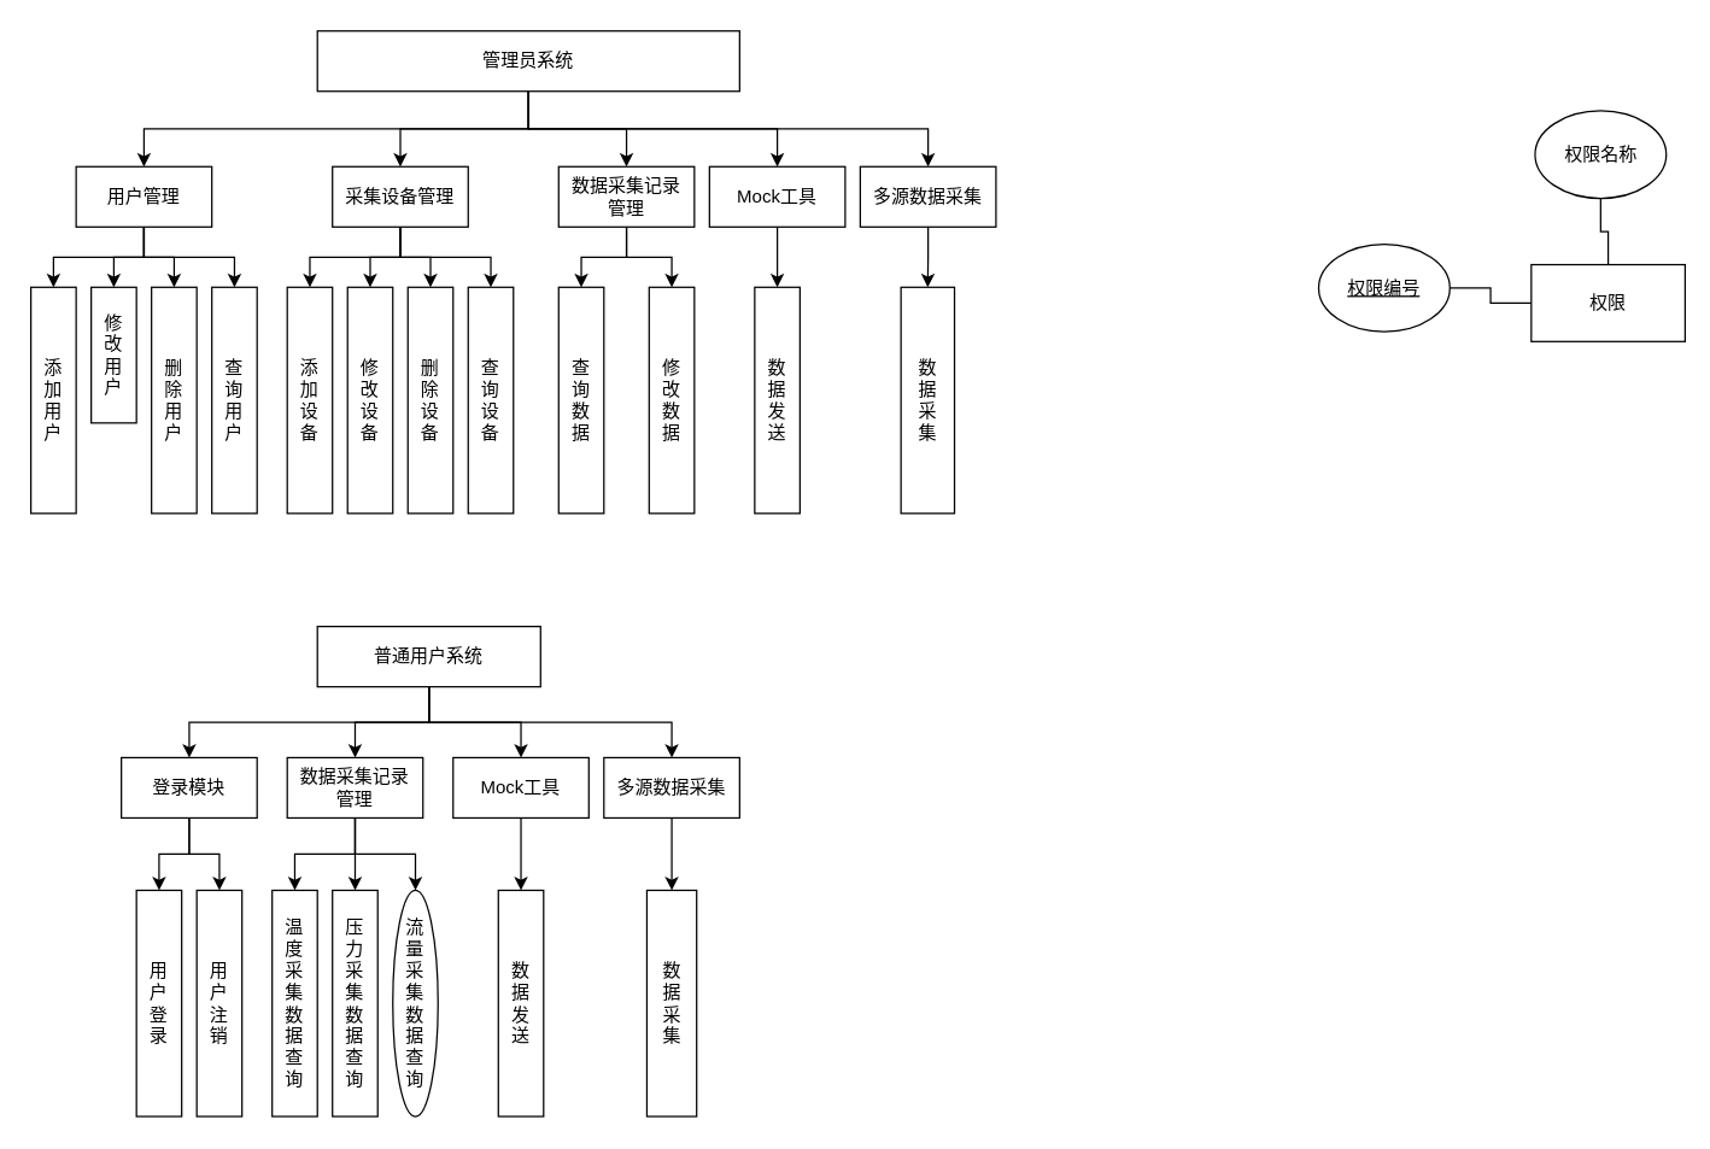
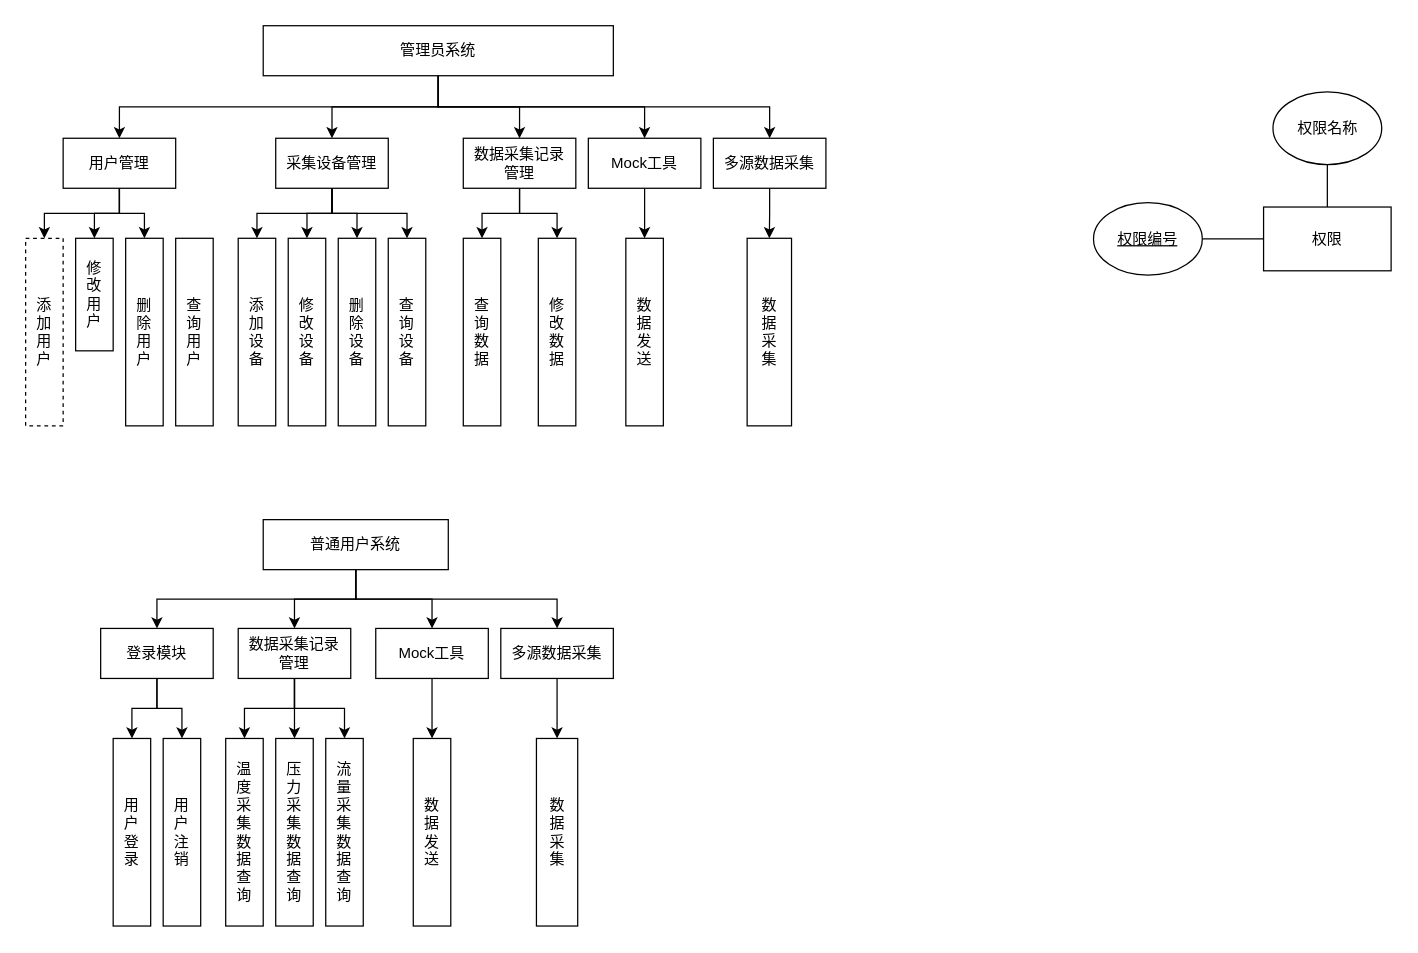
  <mxCell id="0" />
  <mxCell id="1" parent="0" />
  <mxCell id="2" style="edgeStyle=orthogonalEdgeStyle;rounded=0;orthogonalLoop=1;jettySize=auto;html=1;exitX=0.5;exitY=1;exitDx=0;exitDy=0;entryX=0.5;entryY=0;entryDx=0;entryDy=0;" parent="1" source="7" target="12" edge="1"><mxGeometry relative="1" as="geometry" /></mxCell>
  <mxCell id="3" style="edgeStyle=orthogonalEdgeStyle;rounded=0;orthogonalLoop=1;jettySize=auto;html=1;exitX=0.5;exitY=1;exitDx=0;exitDy=0;entryX=0.5;entryY=0;entryDx=0;entryDy=0;" parent="1" source="7" target="28" edge="1"><mxGeometry relative="1" as="geometry" /></mxCell>
  <mxCell id="4" style="edgeStyle=orthogonalEdgeStyle;rounded=0;orthogonalLoop=1;jettySize=auto;html=1;exitX=0.5;exitY=1;exitDx=0;exitDy=0;" parent="1" source="7" target="19" edge="1"><mxGeometry relative="1" as="geometry" /></mxCell>
  <mxCell id="5" style="edgeStyle=orthogonalEdgeStyle;rounded=0;orthogonalLoop=1;jettySize=auto;html=1;exitX=0.5;exitY=1;exitDx=0;exitDy=0;" parent="1" source="7" target="14" edge="1"><mxGeometry relative="1" as="geometry" /></mxCell>
  <mxCell id="6" style="edgeStyle=orthogonalEdgeStyle;rounded=0;orthogonalLoop=1;jettySize=auto;html=1;exitX=0.5;exitY=1;exitDx=0;exitDy=0;entryX=0.5;entryY=0;entryDx=0;entryDy=0;" parent="1" source="7" target="16" edge="1"><mxGeometry relative="1" as="geometry" /></mxCell>
  <mxCell id="7" value="管理员系统" style="rounded=0;whiteSpace=wrap;html=1;" parent="1" vertex="1"><mxGeometry x="210" y="20" width="280" height="40" as="geometry" /></mxCell>
  <mxCell id="8" style="edgeStyle=orthogonalEdgeStyle;rounded=0;orthogonalLoop=1;jettySize=auto;html=1;exitX=0.5;exitY=1;exitDx=0;exitDy=0;entryX=0.5;entryY=0;entryDx=0;entryDy=0;" parent="1" source="12" target="20" edge="1"><mxGeometry relative="1" as="geometry"><Array as="points"><mxPoint x="95" y="170" /><mxPoint x="35" y="170" /></Array></mxGeometry></mxCell>
  <mxCell id="9" style="edgeStyle=orthogonalEdgeStyle;rounded=0;orthogonalLoop=1;jettySize=auto;html=1;exitX=0.5;exitY=1;exitDx=0;exitDy=0;entryX=0.5;entryY=0;entryDx=0;entryDy=0;" parent="1" source="12" target="21" edge="1"><mxGeometry relative="1" as="geometry" /></mxCell>
  <mxCell id="10" style="edgeStyle=orthogonalEdgeStyle;rounded=0;orthogonalLoop=1;jettySize=auto;html=1;exitX=0.5;exitY=1;exitDx=0;exitDy=0;entryX=0.5;entryY=0;entryDx=0;entryDy=0;" parent="1" source="12" target="22" edge="1"><mxGeometry relative="1" as="geometry" /></mxCell>
- <mxCell id="11" style="edgeStyle=orthogonalEdgeStyle;rounded=0;orthogonalLoop=1;jettySize=auto;html=1;exitX=0.5;exitY=1;exitDx=0;exitDy=0;entryX=0.5;entryY=0;entryDx=0;entryDy=0;" parent="1" source="12" target="23" edge="1"><mxGeometry relative="1" as="geometry" /></mxCell>
  <mxCell id="12" value="用户管理" style="rounded=0;whiteSpace=wrap;html=1;" parent="1" vertex="1"><mxGeometry x="50" y="110" width="90" height="40" as="geometry" /></mxCell>
  <mxCell id="13" style="edgeStyle=orthogonalEdgeStyle;rounded=0;orthogonalLoop=1;jettySize=auto;html=1;exitX=0.5;exitY=1;exitDx=0;exitDy=0;entryX=0.5;entryY=0;entryDx=0;entryDy=0;" parent="1" source="14" target="33" edge="1"><mxGeometry relative="1" as="geometry" /></mxCell>
  <mxCell id="14" value="Mock工具" style="rounded=0;whiteSpace=wrap;html=1;" parent="1" vertex="1"><mxGeometry x="470" y="110" width="90" height="40" as="geometry" /></mxCell>
  <mxCell id="15" style="edgeStyle=orthogonalEdgeStyle;rounded=0;orthogonalLoop=1;jettySize=auto;html=1;exitX=0.5;exitY=1;exitDx=0;exitDy=0;entryX=0.5;entryY=0;entryDx=0;entryDy=0;" parent="1" source="16" target="34" edge="1"><mxGeometry relative="1" as="geometry" /></mxCell>
  <mxCell id="16" value="多源数据采集" style="rounded=0;whiteSpace=wrap;html=1;" parent="1" vertex="1"><mxGeometry x="570" y="110" width="90" height="40" as="geometry" /></mxCell>
  <mxCell id="17" style="edgeStyle=orthogonalEdgeStyle;rounded=0;orthogonalLoop=1;jettySize=auto;html=1;exitX=0.5;exitY=1;exitDx=0;exitDy=0;" parent="1" source="19" target="35" edge="1"><mxGeometry relative="1" as="geometry" /></mxCell>
  <mxCell id="18" style="edgeStyle=orthogonalEdgeStyle;rounded=0;orthogonalLoop=1;jettySize=auto;html=1;exitX=0.5;exitY=1;exitDx=0;exitDy=0;" parent="1" source="19" target="36" edge="1"><mxGeometry relative="1" as="geometry" /></mxCell>
  <mxCell id="19" value="数据采集&lt;span style=&quot;background-color: transparent; color: light-dark(rgb(0, 0, 0), rgb(255, 255, 255));&quot;&gt;记录&lt;/span&gt;&lt;div&gt;&lt;span style=&quot;background-color: transparent; color: light-dark(rgb(0, 0, 0), rgb(255, 255, 255));&quot;&gt;管理&lt;/span&gt;&lt;/div&gt;" style="rounded=0;whiteSpace=wrap;html=1;" parent="1" vertex="1"><mxGeometry x="370" y="110" width="90" height="40" as="geometry" /></mxCell>
- <mxCell id="20" value="添&lt;div&gt;加&lt;/div&gt;&lt;div&gt;用&lt;/div&gt;&lt;div&gt;户&lt;/div&gt;" style="rounded=0;whiteSpace=wrap;html=1;" parent="1" vertex="1"><mxGeometry x="20" y="190" width="30" height="150" as="geometry" /></mxCell>
+ <mxCell id="20" value="添&lt;div&gt;加&lt;/div&gt;&lt;div&gt;用&lt;/div&gt;&lt;div&gt;户&lt;/div&gt;" style="rounded=0;whiteSpace=wrap;html=1;dashed=1;" parent="1" vertex="1"><mxGeometry x="20" y="190" width="30" height="150" as="geometry" /></mxCell>
  <mxCell id="21" value="修&lt;div&gt;改&lt;/div&gt;&lt;div&gt;用&lt;/div&gt;&lt;div&gt;户&lt;/div&gt;" style="rounded=0;whiteSpace=wrap;html=1;" parent="1" vertex="1"><mxGeometry x="60" y="190" width="30" height="90" as="geometry" /></mxCell>
  <mxCell id="22" value="删&lt;div&gt;除&lt;/div&gt;&lt;div&gt;用&lt;/div&gt;&lt;div&gt;户&lt;/div&gt;" style="rounded=0;whiteSpace=wrap;html=1;" parent="1" vertex="1"><mxGeometry x="100" y="190" width="30" height="150" as="geometry" /></mxCell>
  <mxCell id="23" value="查&lt;div&gt;询&lt;/div&gt;&lt;div&gt;用&lt;/div&gt;&lt;div&gt;户&lt;/div&gt;" style="rounded=0;whiteSpace=wrap;html=1;" parent="1" vertex="1"><mxGeometry x="140" y="190" width="30" height="150" as="geometry" /></mxCell>
  <mxCell id="24" style="edgeStyle=orthogonalEdgeStyle;rounded=0;orthogonalLoop=1;jettySize=auto;html=1;exitX=0.5;exitY=1;exitDx=0;exitDy=0;entryX=0.5;entryY=0;entryDx=0;entryDy=0;" parent="1" source="28" target="29" edge="1"><mxGeometry relative="1" as="geometry" /></mxCell>
  <mxCell id="25" style="edgeStyle=orthogonalEdgeStyle;rounded=0;orthogonalLoop=1;jettySize=auto;html=1;exitX=0.5;exitY=1;exitDx=0;exitDy=0;entryX=0.5;entryY=0;entryDx=0;entryDy=0;" parent="1" source="28" target="30" edge="1"><mxGeometry relative="1" as="geometry" /></mxCell>
  <mxCell id="26" style="edgeStyle=orthogonalEdgeStyle;rounded=0;orthogonalLoop=1;jettySize=auto;html=1;exitX=0.5;exitY=1;exitDx=0;exitDy=0;entryX=0.5;entryY=0;entryDx=0;entryDy=0;" parent="1" source="28" target="31" edge="1"><mxGeometry relative="1" as="geometry" /></mxCell>
  <mxCell id="27" style="edgeStyle=orthogonalEdgeStyle;rounded=0;orthogonalLoop=1;jettySize=auto;html=1;exitX=0.5;exitY=1;exitDx=0;exitDy=0;entryX=0.5;entryY=0;entryDx=0;entryDy=0;" parent="1" source="28" target="32" edge="1"><mxGeometry relative="1" as="geometry" /></mxCell>
  <mxCell id="28" value="采集设备管理" style="rounded=0;whiteSpace=wrap;html=1;" parent="1" vertex="1"><mxGeometry x="220" y="110" width="90" height="40" as="geometry" /></mxCell>
  <mxCell id="29" value="添&lt;div&gt;加&lt;/div&gt;&lt;div&gt;设&lt;/div&gt;&lt;div&gt;备&lt;/div&gt;" style="rounded=0;whiteSpace=wrap;html=1;" parent="1" vertex="1"><mxGeometry x="190" y="190" width="30" height="150" as="geometry" /></mxCell>
  <mxCell id="30" value="修&lt;div&gt;改&lt;div&gt;设&lt;/div&gt;&lt;div&gt;备&lt;/div&gt;&lt;/div&gt;" style="rounded=0;whiteSpace=wrap;html=1;" parent="1" vertex="1"><mxGeometry x="230" y="190" width="30" height="150" as="geometry" /></mxCell>
  <mxCell id="31" value="删&lt;div&gt;除&lt;/div&gt;&lt;div&gt;设&lt;/div&gt;&lt;div&gt;备&lt;/div&gt;" style="rounded=0;whiteSpace=wrap;html=1;" parent="1" vertex="1"><mxGeometry x="270" y="190" width="30" height="150" as="geometry" /></mxCell>
  <mxCell id="32" value="查&lt;div&gt;询&lt;/div&gt;&lt;div&gt;设&lt;/div&gt;&lt;div&gt;备&lt;/div&gt;" style="rounded=0;whiteSpace=wrap;html=1;" parent="1" vertex="1"><mxGeometry x="310" y="190" width="30" height="150" as="geometry" /></mxCell>
  <mxCell id="33" value="数&lt;div&gt;据&lt;/div&gt;&lt;div&gt;发&lt;/div&gt;&lt;div&gt;送&lt;/div&gt;" style="rounded=0;whiteSpace=wrap;html=1;" parent="1" vertex="1"><mxGeometry x="500" y="190" width="30" height="150" as="geometry" /></mxCell>
  <mxCell id="34" value="数&lt;div&gt;据&lt;/div&gt;&lt;div&gt;采&lt;/div&gt;&lt;div&gt;集&lt;/div&gt;" style="rounded=0;whiteSpace=wrap;html=1;" parent="1" vertex="1"><mxGeometry x="597" y="190" width="35.5" height="150" as="geometry" /></mxCell>
  <mxCell id="35" value="查&lt;div&gt;询&lt;/div&gt;&lt;div&gt;数&lt;/div&gt;&lt;div&gt;据&lt;/div&gt;" style="rounded=0;whiteSpace=wrap;html=1;" parent="1" vertex="1"><mxGeometry x="370" y="190" width="30" height="150" as="geometry" /></mxCell>
  <mxCell id="36" value="修&lt;div&gt;改&lt;/div&gt;&lt;div&gt;&lt;div&gt;数&lt;/div&gt;&lt;div&gt;据&lt;/div&gt;&lt;/div&gt;" style="rounded=0;whiteSpace=wrap;html=1;" parent="1" vertex="1"><mxGeometry x="430" y="190" width="30" height="150" as="geometry" /></mxCell>
  <mxCell id="37" style="edgeStyle=orthogonalEdgeStyle;rounded=0;orthogonalLoop=1;jettySize=auto;html=1;exitX=0.5;exitY=1;exitDx=0;exitDy=0;" parent="1" source="41" target="49" edge="1"><mxGeometry relative="1" as="geometry" /></mxCell>
  <mxCell id="38" style="edgeStyle=orthogonalEdgeStyle;rounded=0;orthogonalLoop=1;jettySize=auto;html=1;exitX=0.5;exitY=1;exitDx=0;exitDy=0;" parent="1" source="41" target="43" edge="1"><mxGeometry relative="1" as="geometry" /></mxCell>
  <mxCell id="39" style="edgeStyle=orthogonalEdgeStyle;rounded=0;orthogonalLoop=1;jettySize=auto;html=1;exitX=0.5;exitY=1;exitDx=0;exitDy=0;entryX=0.5;entryY=0;entryDx=0;entryDy=0;" parent="1" source="41" target="45" edge="1"><mxGeometry relative="1" as="geometry" /></mxCell>
  <mxCell id="40" style="edgeStyle=orthogonalEdgeStyle;rounded=0;orthogonalLoop=1;jettySize=auto;html=1;exitX=0.5;exitY=1;exitDx=0;exitDy=0;entryX=0.5;entryY=0;entryDx=0;entryDy=0;" parent="1" source="41" target="57" edge="1"><mxGeometry relative="1" as="geometry" /></mxCell>
  <mxCell id="41" value="普通用户系统" style="rounded=0;whiteSpace=wrap;html=1;" parent="1" vertex="1"><mxGeometry x="210" y="415" width="148" height="40" as="geometry" /></mxCell>
  <mxCell id="42" style="edgeStyle=orthogonalEdgeStyle;rounded=0;orthogonalLoop=1;jettySize=auto;html=1;exitX=0.5;exitY=1;exitDx=0;exitDy=0;entryX=0.5;entryY=0;entryDx=0;entryDy=0;" parent="1" source="43" target="50" edge="1"><mxGeometry relative="1" as="geometry" /></mxCell>
  <mxCell id="43" value="Mock工具" style="rounded=0;whiteSpace=wrap;html=1;" parent="1" vertex="1"><mxGeometry x="300" y="502" width="90" height="40" as="geometry" /></mxCell>
  <mxCell id="44" style="edgeStyle=orthogonalEdgeStyle;rounded=0;orthogonalLoop=1;jettySize=auto;html=1;exitX=0.5;exitY=1;exitDx=0;exitDy=0;entryX=0.5;entryY=0;entryDx=0;entryDy=0;" parent="1" source="45" target="51" edge="1"><mxGeometry relative="1" as="geometry" /></mxCell>
  <mxCell id="45" value="多源数据采集" style="rounded=0;whiteSpace=wrap;html=1;" parent="1" vertex="1"><mxGeometry x="400" y="502" width="90" height="40" as="geometry" /></mxCell>
  <mxCell id="46" style="edgeStyle=orthogonalEdgeStyle;rounded=0;orthogonalLoop=1;jettySize=auto;html=1;exitX=0.5;exitY=1;exitDx=0;exitDy=0;entryX=0.5;entryY=0;entryDx=0;entryDy=0;" parent="1" source="49" target="52" edge="1"><mxGeometry relative="1" as="geometry" /></mxCell>
  <mxCell id="47" style="edgeStyle=orthogonalEdgeStyle;rounded=0;orthogonalLoop=1;jettySize=auto;html=1;exitX=0.5;exitY=1;exitDx=0;exitDy=0;entryX=0.5;entryY=0;entryDx=0;entryDy=0;" parent="1" source="49" target="53" edge="1"><mxGeometry relative="1" as="geometry" /></mxCell>
  <mxCell id="48" style="edgeStyle=orthogonalEdgeStyle;rounded=0;orthogonalLoop=1;jettySize=auto;html=1;exitX=0.5;exitY=1;exitDx=0;exitDy=0;entryX=0.5;entryY=0;entryDx=0;entryDy=0;" parent="1" source="49" target="54" edge="1"><mxGeometry relative="1" as="geometry" /></mxCell>
  <mxCell id="49" value="数据采集&lt;span style=&quot;background-color: transparent; color: light-dark(rgb(0, 0, 0), rgb(255, 255, 255));&quot;&gt;记录&lt;/span&gt;&lt;div&gt;&lt;span style=&quot;background-color: transparent; color: light-dark(rgb(0, 0, 0), rgb(255, 255, 255));&quot;&gt;管理&lt;/span&gt;&lt;/div&gt;" style="rounded=0;whiteSpace=wrap;html=1;" parent="1" vertex="1"><mxGeometry x="190" y="502" width="90" height="40" as="geometry" /></mxCell>
  <mxCell id="50" value="数&lt;div&gt;据&lt;/div&gt;&lt;div&gt;发&lt;/div&gt;&lt;div&gt;送&lt;/div&gt;" style="rounded=0;whiteSpace=wrap;html=1;" parent="1" vertex="1"><mxGeometry x="330" y="590" width="30" height="150" as="geometry" /></mxCell>
  <mxCell id="51" value="数&lt;div&gt;据&lt;/div&gt;&lt;div&gt;采&lt;/div&gt;&lt;div&gt;集&lt;/div&gt;" style="rounded=0;whiteSpace=wrap;html=1;" parent="1" vertex="1"><mxGeometry x="428.5" y="590" width="33" height="150" as="geometry" /></mxCell>
  <mxCell id="52" value="温&lt;div&gt;度&lt;/div&gt;&lt;div&gt;采&lt;/div&gt;&lt;div&gt;集&lt;/div&gt;&lt;div&gt;数&lt;/div&gt;&lt;div&gt;据&lt;/div&gt;&lt;div&gt;查&lt;/div&gt;&lt;div&gt;询&lt;/div&gt;" style="rounded=0;whiteSpace=wrap;html=1;" parent="1" vertex="1"><mxGeometry x="180" y="590" width="30" height="150" as="geometry" /></mxCell>
  <mxCell id="53" value="压&lt;div&gt;力&lt;br&gt;&lt;div&gt;采&lt;/div&gt;&lt;div&gt;集&lt;/div&gt;&lt;div&gt;数&lt;/div&gt;&lt;div&gt;据&lt;/div&gt;&lt;div&gt;查&lt;/div&gt;&lt;div&gt;询&lt;/div&gt;&lt;/div&gt;" style="rounded=0;whiteSpace=wrap;html=1;" parent="1" vertex="1"><mxGeometry x="220" y="590" width="30" height="150" as="geometry" /></mxCell>
- <mxCell id="54" value="流&lt;div&gt;量&lt;br&gt;&lt;div&gt;&lt;div&gt;采&lt;/div&gt;&lt;div&gt;集&lt;/div&gt;&lt;div&gt;数&lt;/div&gt;&lt;div&gt;据&lt;/div&gt;&lt;div&gt;查&lt;/div&gt;&lt;div&gt;询&lt;/div&gt;&lt;/div&gt;&lt;/div&gt;" style="ellipse;whiteSpace=wrap;html=1;" parent="1" vertex="1"><mxGeometry x="260" y="590" width="30" height="150" as="geometry" /></mxCell>
+ <mxCell id="54" value="流&lt;div&gt;量&lt;br&gt;&lt;div&gt;&lt;div&gt;采&lt;/div&gt;&lt;div&gt;集&lt;/div&gt;&lt;div&gt;数&lt;/div&gt;&lt;div&gt;据&lt;/div&gt;&lt;div&gt;查&lt;/div&gt;&lt;div&gt;询&lt;/div&gt;&lt;/div&gt;&lt;/div&gt;" style="rounded=0;whiteSpace=wrap;html=1;" parent="1" vertex="1"><mxGeometry x="260" y="590" width="30" height="150" as="geometry" /></mxCell>
  <mxCell id="55" style="edgeStyle=orthogonalEdgeStyle;rounded=0;orthogonalLoop=1;jettySize=auto;html=1;exitX=0.5;exitY=1;exitDx=0;exitDy=0;entryX=0.5;entryY=0;entryDx=0;entryDy=0;" parent="1" source="57" target="58" edge="1"><mxGeometry relative="1" as="geometry" /></mxCell>
  <mxCell id="56" style="edgeStyle=orthogonalEdgeStyle;rounded=0;orthogonalLoop=1;jettySize=auto;html=1;exitX=0.5;exitY=1;exitDx=0;exitDy=0;entryX=0.5;entryY=0;entryDx=0;entryDy=0;" parent="1" source="57" target="59" edge="1"><mxGeometry relative="1" as="geometry" /></mxCell>
  <mxCell id="57" value="登录模块" style="rounded=0;whiteSpace=wrap;html=1;" parent="1" vertex="1"><mxGeometry x="80" y="502" width="90" height="40" as="geometry" /></mxCell>
  <mxCell id="58" value="用&lt;div&gt;户&lt;/div&gt;&lt;div&gt;登&lt;/div&gt;&lt;div&gt;录&lt;/div&gt;" style="rounded=0;whiteSpace=wrap;html=1;fillColor=default;" parent="1" vertex="1"><mxGeometry x="90" y="590" width="30" height="150" as="geometry" /></mxCell>
  <mxCell id="59" value="用&lt;div&gt;户&lt;/div&gt;&lt;div&gt;注&lt;/div&gt;&lt;div&gt;销&lt;/div&gt;" style="rounded=0;whiteSpace=wrap;html=1;fillColor=default;" parent="1" vertex="1"><mxGeometry x="130" y="590" width="30" height="150" as="geometry" /></mxCell>
  <mxCell id="60" style="edgeStyle=orthogonalEdgeStyle;rounded=0;orthogonalLoop=1;jettySize=auto;html=1;exitX=0;exitY=0.5;exitDx=0;exitDy=0;entryX=1;entryY=0.5;entryDx=0;entryDy=0;endArrow=none;startFill=0;" edge="1" parent="1" source="62" target="63"><mxGeometry relative="1" as="geometry" /></mxCell>
  <mxCell id="61" style="edgeStyle=orthogonalEdgeStyle;rounded=0;orthogonalLoop=1;jettySize=auto;html=1;exitX=0.5;exitY=0;exitDx=0;exitDy=0;entryX=0.5;entryY=1;entryDx=0;entryDy=0;endArrow=none;startFill=0;" edge="1" parent="1" source="62" target="64"><mxGeometry relative="1" as="geometry" /></mxCell>
- <mxCell id="62" value="权限" style="rounded=0;whiteSpace=wrap;html=1;" vertex="1" parent="1"><mxGeometry x="1015" y="175" width="102" height="51" as="geometry" /></mxCell>
+ <mxCell id="62" value="权限" style="rounded=0;whiteSpace=wrap;html=1;" vertex="1" parent="1"><mxGeometry x="1010" y="165" width="102" height="51" as="geometry" /></mxCell>
  <mxCell id="63" value="权限编号" style="ellipse;whiteSpace=wrap;html=1;fontStyle=4" vertex="1" parent="1"><mxGeometry x="874" y="161.5" width="87" height="58" as="geometry" /></mxCell>
  <mxCell id="64" value="权限名称" style="ellipse;whiteSpace=wrap;html=1;" vertex="1" parent="1"><mxGeometry x="1017.5" y="73" width="87" height="58" as="geometry" /></mxCell>
